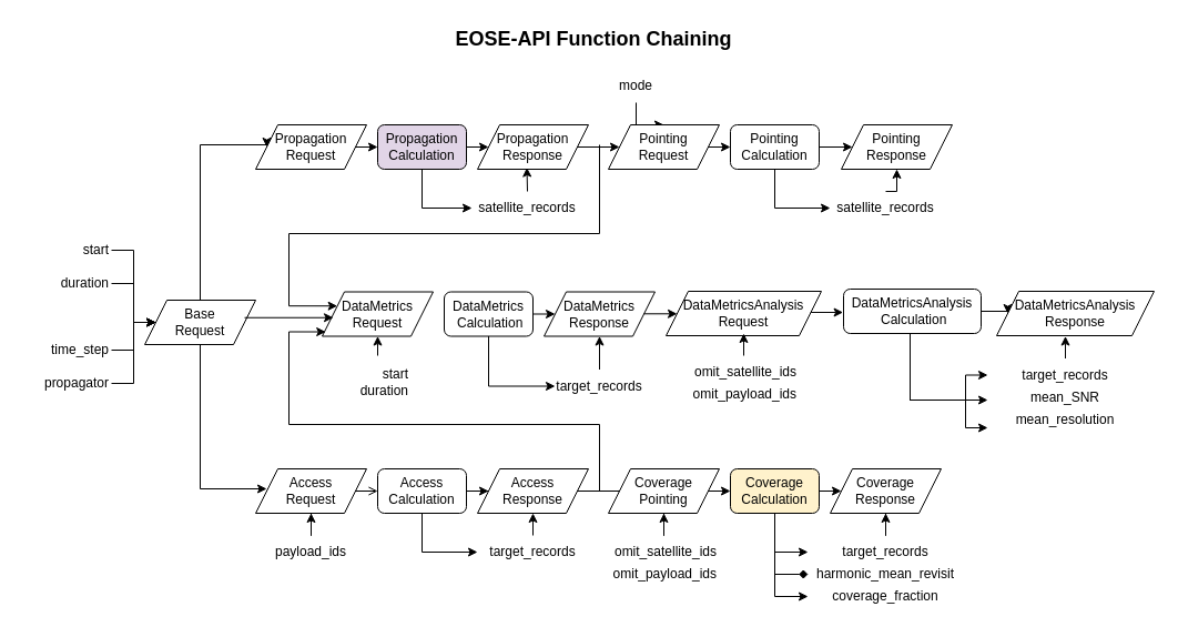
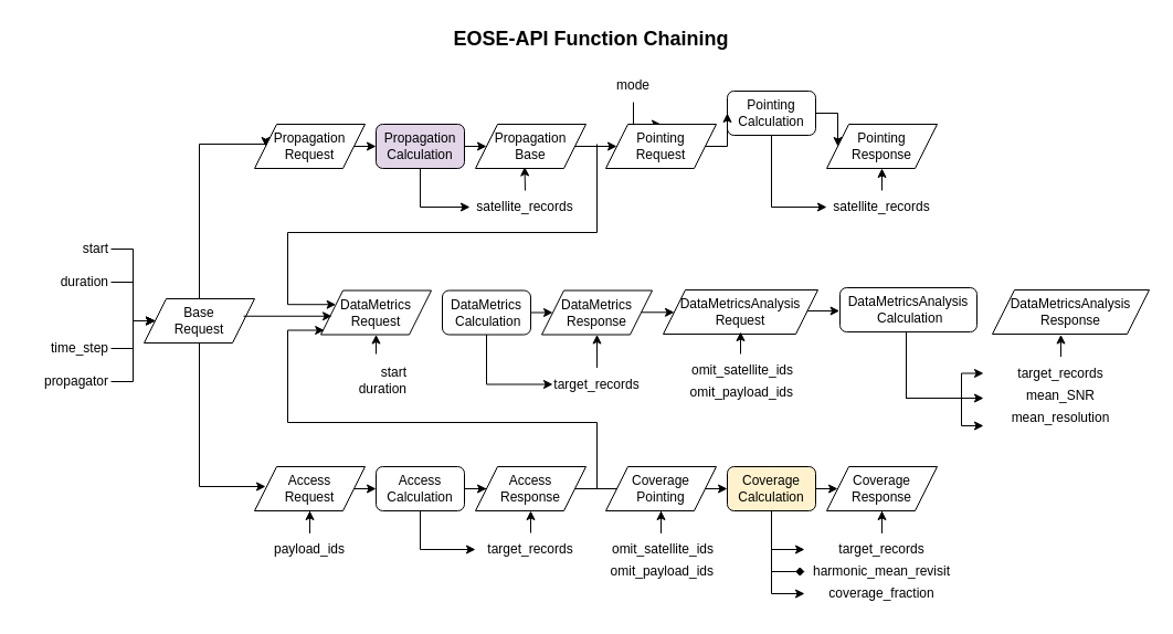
  <mxCell id="0" />
  <mxCell id="1" parent="0" />
  <mxCell id="2" style="edgeStyle=orthogonalEdgeStyle;rounded=0;orthogonalLoop=1;jettySize=auto;html=1;entryX=0;entryY=0.5;entryDx=0;entryDy=0;exitX=0.5;exitY=1;exitDx=0;exitDy=0;" parent="1" source="3" target="19" edge="1"><mxGeometry relative="1" as="geometry"><Array as="points"><mxPoint x="380" y="187" /></Array></mxGeometry></mxCell>
  <mxCell id="3" value="Propagation Calculation" style="rounded=1;whiteSpace=wrap;html=1;fillColor=#e1d5e7;" parent="1" vertex="1"><mxGeometry x="340" y="112" width="80" height="40" as="geometry" /></mxCell>
  <mxCell id="4" style="edgeStyle=orthogonalEdgeStyle;rounded=0;orthogonalLoop=1;jettySize=auto;html=1;exitX=1;exitY=0.5;exitDx=0;exitDy=0;entryX=0;entryY=0.5;entryDx=0;entryDy=0;" parent="1" source="5" target="38" edge="1"><mxGeometry relative="1" as="geometry" /></mxCell>
- <mxCell id="5" value="Pointing Calculation" style="rounded=1;whiteSpace=wrap;html=1;" parent="1" vertex="1"><mxGeometry x="658" y="112" width="80" height="40" as="geometry" /></mxCell>
+ <mxCell id="5" value="Pointing Calculation" style="rounded=1;whiteSpace=wrap;html=1;" parent="1" vertex="1"><mxGeometry x="658" y="82" width="80" height="40" as="geometry" /></mxCell>
  <mxCell id="6" style="edgeStyle=orthogonalEdgeStyle;rounded=0;orthogonalLoop=1;jettySize=auto;html=1;entryX=0;entryY=0.5;entryDx=0;entryDy=0;" parent="1" source="8" target="44" edge="1"><mxGeometry relative="1" as="geometry" /></mxCell>
  <mxCell id="7" style="edgeStyle=orthogonalEdgeStyle;rounded=0;orthogonalLoop=1;jettySize=auto;html=1;exitX=0.5;exitY=1;exitDx=0;exitDy=0;entryX=0;entryY=0.5;entryDx=0;entryDy=0;" parent="1" source="8" target="24" edge="1"><mxGeometry relative="1" as="geometry" /></mxCell>
  <mxCell id="8" value="Access Calculation" style="rounded=1;whiteSpace=wrap;html=1;" parent="1" vertex="1"><mxGeometry x="340" y="422" width="80" height="40" as="geometry" /></mxCell>
  <mxCell id="9" style="edgeStyle=orthogonalEdgeStyle;rounded=0;orthogonalLoop=1;jettySize=auto;html=1;exitX=1;exitY=0.5;exitDx=0;exitDy=0;entryX=0;entryY=0.5;entryDx=0;entryDy=0;" parent="1" source="10" target="49" edge="1"><mxGeometry relative="1" as="geometry" /></mxCell>
  <mxCell id="10" value="Coverage Calculation" style="rounded=1;whiteSpace=wrap;html=1;fillColor=#fff2cc;" parent="1" vertex="1"><mxGeometry x="658" y="422" width="80" height="40" as="geometry" /></mxCell>
  <mxCell id="11" value="start" style="text;html=1;align=right;verticalAlign=middle;whiteSpace=wrap;rounded=0;" parent="1" vertex="1"><mxGeometry x="20" y="210" width="80" height="30" as="geometry" /></mxCell>
  <mxCell id="12" value="duration" style="text;html=1;align=right;verticalAlign=middle;whiteSpace=wrap;rounded=0;" parent="1" vertex="1"><mxGeometry x="20" y="240" width="80" height="30" as="geometry" /></mxCell>
  <mxCell id="13" value="time_step" style="text;html=1;align=right;verticalAlign=middle;whiteSpace=wrap;rounded=0;" parent="1" vertex="1"><mxGeometry x="20" y="300" width="80" height="30" as="geometry" /></mxCell>
  <mxCell id="14" value="propagator" style="text;html=1;align=right;verticalAlign=middle;whiteSpace=wrap;rounded=0;" parent="1" vertex="1"><mxGeometry x="20" y="330" width="80" height="30" as="geometry" /></mxCell>
  <mxCell id="15" value="" style="endArrow=classic;html=1;rounded=0;exitX=1;exitY=0.5;exitDx=0;exitDy=0;entryX=0;entryY=0.5;entryDx=0;entryDy=0;" parent="1" source="11" target="30" edge="1"><mxGeometry width="50" height="50" relative="1" as="geometry"><mxPoint x="340" y="310" as="sourcePoint" /><mxPoint x="140" y="290" as="targetPoint" /><Array as="points"><mxPoint x="120" y="225" /><mxPoint x="120" y="290" /></Array></mxGeometry></mxCell>
  <mxCell id="16" value="" style="endArrow=classic;html=1;rounded=0;exitX=1;exitY=0.5;exitDx=0;exitDy=0;entryX=0;entryY=0.5;entryDx=0;entryDy=0;" parent="1" source="12" target="30" edge="1"><mxGeometry width="50" height="50" relative="1" as="geometry"><mxPoint x="110" y="235" as="sourcePoint" /><mxPoint x="140" y="290" as="targetPoint" /><Array as="points"><mxPoint x="120" y="255" /><mxPoint x="120" y="290" /></Array></mxGeometry></mxCell>
  <mxCell id="17" value="" style="endArrow=classic;html=1;rounded=0;exitX=1;exitY=0.5;exitDx=0;exitDy=0;entryX=0;entryY=0.5;entryDx=0;entryDy=0;" parent="1" source="13" target="30" edge="1"><mxGeometry width="50" height="50" relative="1" as="geometry"><mxPoint x="110" y="295" as="sourcePoint" /><mxPoint x="140" y="290" as="targetPoint" /><Array as="points"><mxPoint x="120" y="315" /><mxPoint x="120" y="290" /></Array></mxGeometry></mxCell>
  <mxCell id="18" value="" style="endArrow=classic;html=1;rounded=0;exitX=1;exitY=0.5;exitDx=0;exitDy=0;entryX=0;entryY=0.5;entryDx=0;entryDy=0;" parent="1" source="14" target="30" edge="1"><mxGeometry width="50" height="50" relative="1" as="geometry"><mxPoint x="110" y="325" as="sourcePoint" /><mxPoint x="140" y="290" as="targetPoint" /><Array as="points"><mxPoint x="120" y="345" /><mxPoint x="120" y="290" /></Array></mxGeometry></mxCell>
  <mxCell id="19" value="satellite_records" style="text;html=1;align=center;verticalAlign=middle;whiteSpace=wrap;rounded=0;" parent="1" vertex="1"><mxGeometry x="425" y="172" width="100" height="30" as="geometry" /></mxCell>
  <mxCell id="20" value="" style="endArrow=classic;html=1;rounded=0;exitX=1;exitY=0.5;exitDx=0;exitDy=0;entryX=0;entryY=0.5;entryDx=0;entryDy=0;" parent="1" source="3" target="34" edge="1"><mxGeometry width="50" height="50" relative="1" as="geometry"><mxPoint x="510" y="172" as="sourcePoint" /><mxPoint x="560" y="122" as="targetPoint" /></mxGeometry></mxCell>
  <mxCell id="21" style="edgeStyle=orthogonalEdgeStyle;rounded=0;orthogonalLoop=1;jettySize=auto;html=1;entryX=0.5;entryY=0;entryDx=0;entryDy=0;" parent="1" source="22" target="36" edge="1"><mxGeometry relative="1" as="geometry" /></mxCell>
  <mxCell id="22" value="mode" style="text;html=1;align=center;verticalAlign=middle;whiteSpace=wrap;rounded=0;" parent="1" vertex="1"><mxGeometry x="543" y="62" width="60" height="30" as="geometry" /></mxCell>
  <mxCell id="23" style="edgeStyle=orthogonalEdgeStyle;rounded=0;orthogonalLoop=1;jettySize=auto;html=1;exitX=0.5;exitY=0;exitDx=0;exitDy=0;entryX=0.5;entryY=1;entryDx=0;entryDy=0;" parent="1" source="24" target="44" edge="1"><mxGeometry relative="1" as="geometry" /></mxCell>
  <mxCell id="24" value="target_records" style="text;html=1;align=center;verticalAlign=middle;whiteSpace=wrap;rounded=0;" parent="1" vertex="1"><mxGeometry x="430" y="482" width="100" height="30" as="geometry" /></mxCell>
  <mxCell id="25" value="" style="endArrow=classic;html=1;rounded=0;exitX=1;exitY=0.5;exitDx=0;exitDy=0;entryX=0;entryY=0.5;entryDx=0;entryDy=0;" parent="1" source="44" target="10" edge="1"><mxGeometry width="50" height="50" relative="1" as="geometry"><mxPoint x="550" y="422" as="sourcePoint" /><mxPoint x="580" y="432" as="targetPoint" /></mxGeometry></mxCell>
  <mxCell id="26" style="edgeStyle=orthogonalEdgeStyle;rounded=0;orthogonalLoop=1;jettySize=auto;html=1;entryX=0.5;entryY=1;entryDx=0;entryDy=0;" parent="1" source="27" target="43" edge="1"><mxGeometry relative="1" as="geometry" /></mxCell>
  <mxCell id="27" value="payload_ids" style="text;html=1;align=center;verticalAlign=middle;whiteSpace=wrap;rounded=0;" parent="1" vertex="1"><mxGeometry x="240" y="482" width="80" height="30" as="geometry" /></mxCell>
  <mxCell id="28" style="edgeStyle=orthogonalEdgeStyle;rounded=0;orthogonalLoop=1;jettySize=auto;html=1;exitX=0.5;exitY=0;exitDx=0;exitDy=0;entryX=0;entryY=0.5;entryDx=0;entryDy=0;" parent="1" source="30" target="32" edge="1"><mxGeometry relative="1" as="geometry"><Array as="points"><mxPoint x="180" y="130" /><mxPoint x="240" y="130" /></Array></mxGeometry></mxCell>
  <mxCell id="29" style="edgeStyle=orthogonalEdgeStyle;rounded=0;orthogonalLoop=1;jettySize=auto;html=1;exitX=0.5;exitY=1;exitDx=0;exitDy=0;" parent="1" source="30" edge="1"><mxGeometry relative="1" as="geometry"><Array as="points"><mxPoint x="180" y="440" /><mxPoint x="240" y="440" /></Array><mxPoint x="240" y="440" as="targetPoint" /></mxGeometry></mxCell>
  <mxCell id="30" value="Base&lt;br&gt;Request" style="shape=parallelogram;perimeter=parallelogramPerimeter;whiteSpace=wrap;html=1;fixedSize=1;" parent="1" vertex="1"><mxGeometry x="130" y="270" width="100" height="40" as="geometry" /></mxCell>
  <mxCell id="31" style="edgeStyle=orthogonalEdgeStyle;rounded=0;orthogonalLoop=1;jettySize=auto;html=1;exitX=1;exitY=0.5;exitDx=0;exitDy=0;entryX=0;entryY=0.5;entryDx=0;entryDy=0;" parent="1" source="32" target="3" edge="1"><mxGeometry relative="1" as="geometry" /></mxCell>
  <mxCell id="32" value="Propagation&lt;br&gt;Request" style="shape=parallelogram;perimeter=parallelogramPerimeter;whiteSpace=wrap;html=1;fixedSize=1;" parent="1" vertex="1"><mxGeometry x="230" y="112" width="100" height="40" as="geometry" /></mxCell>
  <mxCell id="33" style="edgeStyle=orthogonalEdgeStyle;rounded=0;orthogonalLoop=1;jettySize=auto;html=1;exitX=1;exitY=0.5;exitDx=0;exitDy=0;entryX=0;entryY=0.5;entryDx=0;entryDy=0;" parent="1" source="34" target="36" edge="1"><mxGeometry relative="1" as="geometry"><mxPoint x="570" y="132.241" as="targetPoint" /><Array as="points" /></mxGeometry></mxCell>
- <mxCell id="34" value="Propagation&lt;br&gt;Response" style="shape=parallelogram;perimeter=parallelogramPerimeter;whiteSpace=wrap;html=1;fixedSize=1;" parent="1" vertex="1"><mxGeometry x="430" y="112" width="100" height="40" as="geometry" /></mxCell>
+ <mxCell id="34" value="Propagation&lt;br&gt;Base" style="shape=parallelogram;perimeter=parallelogramPerimeter;whiteSpace=wrap;html=1;fixedSize=1;" parent="1" vertex="1"><mxGeometry x="430" y="112" width="100" height="40" as="geometry" /></mxCell>
  <mxCell id="35" style="edgeStyle=orthogonalEdgeStyle;rounded=0;orthogonalLoop=1;jettySize=auto;html=1;exitX=1;exitY=0.5;exitDx=0;exitDy=0;entryX=0;entryY=0.5;entryDx=0;entryDy=0;" parent="1" source="36" target="5" edge="1"><mxGeometry relative="1" as="geometry" /></mxCell>
  <mxCell id="36" value="Pointing&lt;br&gt;Request" style="shape=parallelogram;perimeter=parallelogramPerimeter;whiteSpace=wrap;html=1;fixedSize=1;" parent="1" vertex="1"><mxGeometry x="548" y="112" width="100" height="40" as="geometry" /></mxCell>
  <mxCell id="37" style="edgeStyle=orthogonalEdgeStyle;rounded=0;orthogonalLoop=1;jettySize=auto;html=1;exitX=0.5;exitY=0;exitDx=0;exitDy=0;entryX=0.445;entryY=0.963;entryDx=0;entryDy=0;entryPerimeter=0;" parent="1" source="19" target="34" edge="1"><mxGeometry relative="1" as="geometry" /></mxCell>
- <mxCell id="38" value="Pointing&lt;br&gt;&lt;div&gt;Response&lt;/div&gt;" style="shape=parallelogram;perimeter=parallelogramPerimeter;whiteSpace=wrap;html=1;fixedSize=1;" parent="1" vertex="1"><mxGeometry x="758" y="112" width="100" height="40" as="geometry" /></mxCell>
+ <mxCell id="38" value="Pointing&lt;br&gt;&lt;div&gt;Response&lt;/div&gt;" style="shape=parallelogram;perimeter=parallelogramPerimeter;whiteSpace=wrap;html=1;fixedSize=1;" parent="1" vertex="1"><mxGeometry x="748" y="112" width="100" height="40" as="geometry" /></mxCell>
  <mxCell id="39" style="edgeStyle=orthogonalEdgeStyle;rounded=0;orthogonalLoop=1;jettySize=auto;html=1;entryX=0;entryY=0.5;entryDx=0;entryDy=0;exitX=0.5;exitY=1;exitDx=0;exitDy=0;" parent="1" source="5" edge="1"><mxGeometry relative="1" as="geometry"><mxPoint x="678" y="152" as="sourcePoint" /><mxPoint x="748" y="187" as="targetPoint" /><Array as="points"><mxPoint x="698" y="187" /></Array></mxGeometry></mxCell>
  <mxCell id="40" style="edgeStyle=orthogonalEdgeStyle;rounded=0;orthogonalLoop=1;jettySize=auto;html=1;exitX=0.5;exitY=0;exitDx=0;exitDy=0;entryX=0.5;entryY=1;entryDx=0;entryDy=0;" parent="1" target="38" edge="1"><mxGeometry relative="1" as="geometry"><mxPoint x="773" y="151" as="targetPoint" /><mxPoint x="798" y="172" as="sourcePoint" /></mxGeometry></mxCell>
  <mxCell id="41" value="satellite_records" style="text;html=1;align=center;verticalAlign=middle;whiteSpace=wrap;rounded=0;" parent="1" vertex="1"><mxGeometry x="748" y="172" width="100" height="30" as="geometry" /></mxCell>
- <mxCell id="42" style="edgeStyle=orthogonalEdgeStyle;rounded=0;orthogonalLoop=1;jettySize=auto;html=1;exitX=1;exitY=0.5;exitDx=0;exitDy=0;entryX=0;entryY=0.5;entryDx=0;entryDy=0;endArrow=open;" parent="1" source="43" target="8" edge="1"><mxGeometry relative="1" as="geometry" /></mxCell>
+ <mxCell id="42" style="edgeStyle=orthogonalEdgeStyle;rounded=0;orthogonalLoop=1;jettySize=auto;html=1;exitX=1;exitY=0.5;exitDx=0;exitDy=0;entryX=0;entryY=0.5;entryDx=0;entryDy=0;" parent="1" source="43" target="8" edge="1"><mxGeometry relative="1" as="geometry" /></mxCell>
  <mxCell id="43" value="Access&lt;br&gt;Request" style="shape=parallelogram;perimeter=parallelogramPerimeter;whiteSpace=wrap;html=1;fixedSize=1;" parent="1" vertex="1"><mxGeometry x="230" y="422" width="100" height="40" as="geometry" /></mxCell>
  <mxCell id="44" value="Access&lt;br&gt;Response" style="shape=parallelogram;perimeter=parallelogramPerimeter;whiteSpace=wrap;html=1;fixedSize=1;" parent="1" vertex="1"><mxGeometry x="430" y="422" width="100" height="40" as="geometry" /></mxCell>
  <mxCell id="45" value="Coverage&lt;br&gt;Pointing" style="shape=parallelogram;perimeter=parallelogramPerimeter;whiteSpace=wrap;html=1;fixedSize=1;" parent="1" vertex="1"><mxGeometry x="548" y="422" width="100" height="40" as="geometry" /></mxCell>
  <mxCell id="46" style="edgeStyle=orthogonalEdgeStyle;rounded=0;orthogonalLoop=1;jettySize=auto;html=1;entryX=0.5;entryY=1;entryDx=0;entryDy=0;" parent="1" source="47" target="45" edge="1"><mxGeometry relative="1" as="geometry" /></mxCell>
  <mxCell id="47" value="omit_satellite_ids" style="text;html=1;align=right;verticalAlign=middle;whiteSpace=wrap;rounded=0;" parent="1" vertex="1"><mxGeometry x="548" y="482" width="100" height="30" as="geometry" /></mxCell>
  <mxCell id="48" value="omit_payload_ids" style="text;html=1;align=right;verticalAlign=middle;whiteSpace=wrap;rounded=0;" parent="1" vertex="1"><mxGeometry x="548" y="502" width="100" height="30" as="geometry" /></mxCell>
  <mxCell id="49" value="Coverage&lt;br&gt;Response" style="shape=parallelogram;perimeter=parallelogramPerimeter;whiteSpace=wrap;html=1;fixedSize=1;" parent="1" vertex="1"><mxGeometry x="748" y="422" width="100" height="40" as="geometry" /></mxCell>
  <mxCell id="50" style="edgeStyle=orthogonalEdgeStyle;rounded=0;orthogonalLoop=1;jettySize=auto;html=1;entryX=0;entryY=0.5;entryDx=0;entryDy=0;exitX=0.5;exitY=1;exitDx=0;exitDy=0;" parent="1" source="10" target="52" edge="1"><mxGeometry relative="1" as="geometry"><mxPoint x="688" y="512" as="sourcePoint" /></mxGeometry></mxCell>
  <mxCell id="51" style="edgeStyle=orthogonalEdgeStyle;rounded=0;orthogonalLoop=1;jettySize=auto;html=1;entryX=0.5;entryY=1;entryDx=0;entryDy=0;" parent="1" source="52" target="49" edge="1"><mxGeometry relative="1" as="geometry" /></mxCell>
  <mxCell id="52" value="target_records" style="text;html=1;align=center;verticalAlign=middle;whiteSpace=wrap;rounded=0;" parent="1" vertex="1"><mxGeometry x="728" y="482" width="140" height="30" as="geometry" /></mxCell>
  <mxCell id="53" value="harmonic_mean_revisit" style="text;html=1;align=center;verticalAlign=middle;whiteSpace=wrap;rounded=0;" parent="1" vertex="1"><mxGeometry x="728" y="502" width="140" height="30" as="geometry" /></mxCell>
  <mxCell id="54" value="coverage_fraction" style="text;html=1;align=center;verticalAlign=middle;whiteSpace=wrap;rounded=0;" parent="1" vertex="1"><mxGeometry x="728" y="522" width="140" height="30" as="geometry" /></mxCell>
  <mxCell id="55" style="edgeStyle=orthogonalEdgeStyle;rounded=0;orthogonalLoop=1;jettySize=auto;html=1;exitX=0.5;exitY=1;exitDx=0;exitDy=0;entryX=0;entryY=0.5;entryDx=0;entryDy=0;endArrow=diamond;" parent="1" source="10" target="53" edge="1"><mxGeometry relative="1" as="geometry"><mxPoint x="708" y="472" as="sourcePoint" /><mxPoint x="708" y="522" as="targetPoint" /></mxGeometry></mxCell>
  <mxCell id="56" style="edgeStyle=orthogonalEdgeStyle;rounded=0;orthogonalLoop=1;jettySize=auto;html=1;exitX=0.5;exitY=1;exitDx=0;exitDy=0;entryX=0;entryY=0.5;entryDx=0;entryDy=0;" parent="1" source="10" target="54" edge="1"><mxGeometry relative="1" as="geometry"><mxPoint x="708" y="472" as="sourcePoint" /><mxPoint x="738" y="527" as="targetPoint" /></mxGeometry></mxCell>
  <mxCell id="57" style="edgeStyle=orthogonalEdgeStyle;rounded=0;orthogonalLoop=1;jettySize=auto;html=1;exitX=1;exitY=0.5;exitDx=0;exitDy=0;entryX=0;entryY=0.5;entryDx=0;entryDy=0;" parent="1" source="58" target="63" edge="1"><mxGeometry relative="1" as="geometry" /></mxCell>
  <mxCell id="58" value="DataMetrics&lt;div&gt;&amp;nbsp;Calculation&lt;/div&gt;" style="rounded=1;whiteSpace=wrap;html=1;" parent="1" vertex="1"><mxGeometry x="400" y="262.5" width="80" height="40" as="geometry" /></mxCell>
  <mxCell id="59" value="DataMetrics&lt;br&gt;Request" style="shape=parallelogram;perimeter=parallelogramPerimeter;whiteSpace=wrap;html=1;fixedSize=1;" parent="1" vertex="1"><mxGeometry x="290" y="262.5" width="100" height="40" as="geometry" /></mxCell>
  <mxCell id="60" style="edgeStyle=orthogonalEdgeStyle;rounded=0;orthogonalLoop=1;jettySize=auto;html=1;entryX=0.5;entryY=1;entryDx=0;entryDy=0;" parent="1" edge="1"><mxGeometry relative="1" as="geometry"><mxPoint x="340" y="320" as="sourcePoint" /><mxPoint x="340" y="302.5" as="targetPoint" /></mxGeometry></mxCell>
  <mxCell id="61" value="start" style="text;html=1;align=right;verticalAlign=middle;whiteSpace=wrap;rounded=0;" parent="1" vertex="1"><mxGeometry x="310.5" y="322" width="59" height="30" as="geometry" /></mxCell>
  <mxCell id="62" value="duration" style="text;html=1;align=right;verticalAlign=middle;whiteSpace=wrap;rounded=0;" parent="1" vertex="1"><mxGeometry x="310.5" y="337" width="59" height="30" as="geometry" /></mxCell>
  <mxCell id="63" value="DataMetrics Response" style="shape=parallelogram;perimeter=parallelogramPerimeter;whiteSpace=wrap;html=1;fixedSize=1;" parent="1" vertex="1"><mxGeometry x="490" y="262.5" width="100" height="40" as="geometry" /></mxCell>
  <mxCell id="64" style="edgeStyle=orthogonalEdgeStyle;rounded=0;orthogonalLoop=1;jettySize=auto;html=1;entryX=0;entryY=0.5;entryDx=0;entryDy=0;exitX=0.5;exitY=1;exitDx=0;exitDy=0;" parent="1" source="58" target="66" edge="1"><mxGeometry relative="1" as="geometry"><mxPoint x="430" y="352.5" as="sourcePoint" /></mxGeometry></mxCell>
  <mxCell id="65" style="edgeStyle=orthogonalEdgeStyle;rounded=0;orthogonalLoop=1;jettySize=auto;html=1;entryX=0.5;entryY=1;entryDx=0;entryDy=0;" parent="1" source="66" target="63" edge="1"><mxGeometry relative="1" as="geometry" /></mxCell>
  <mxCell id="66" value="target_records" style="text;html=1;align=center;verticalAlign=middle;whiteSpace=wrap;rounded=0;" parent="1" vertex="1"><mxGeometry x="500" y="332.5" width="80" height="30" as="geometry" /></mxCell>
  <mxCell id="67" style="edgeStyle=orthogonalEdgeStyle;rounded=0;orthogonalLoop=1;jettySize=auto;html=1;entryX=0;entryY=0.25;entryDx=0;entryDy=0;" parent="1" target="59" edge="1"><mxGeometry relative="1" as="geometry"><mxPoint x="550" y="142" as="targetPoint" /><Array as="points"><mxPoint x="540" y="210" /><mxPoint x="260" y="210" /><mxPoint x="260" y="275" /></Array><mxPoint x="540" y="130" as="sourcePoint" /></mxGeometry></mxCell>
  <mxCell id="68" style="edgeStyle=orthogonalEdgeStyle;rounded=0;orthogonalLoop=1;jettySize=auto;html=1;entryX=0.032;entryY=0.901;entryDx=0;entryDy=0;entryPerimeter=0;" parent="1" target="59" edge="1"><mxGeometry relative="1" as="geometry"><mxPoint x="540" y="442" as="sourcePoint" /><mxPoint x="290" y="302.02" as="targetPoint" /><Array as="points"><mxPoint x="540" y="382" /><mxPoint x="260" y="382" /><mxPoint x="260" y="299" /></Array></mxGeometry></mxCell>
  <mxCell id="69" style="edgeStyle=orthogonalEdgeStyle;rounded=0;orthogonalLoop=1;jettySize=auto;html=1;" parent="1" edge="1"><mxGeometry relative="1" as="geometry"><mxPoint x="220" y="285.76" as="sourcePoint" /><mxPoint x="300" y="285.76" as="targetPoint" /></mxGeometry></mxCell>
- <mxCell id="70" style="edgeStyle=orthogonalEdgeStyle;rounded=0;orthogonalLoop=1;jettySize=auto;html=1;exitX=1;exitY=0.5;exitDx=0;exitDy=0;entryX=0;entryY=0.5;entryDx=0;entryDy=0;" parent="1" source="71" target="74" edge="1"><mxGeometry relative="1" as="geometry" /></mxCell>
  <mxCell id="71" value="DataMetricsAnalysis&lt;div&gt;&amp;nbsp;Calculation&lt;/div&gt;" style="rounded=1;whiteSpace=wrap;html=1;" parent="1" vertex="1"><mxGeometry x="760" y="260" width="124" height="40" as="geometry" /></mxCell>
  <mxCell id="72" style="edgeStyle=orthogonalEdgeStyle;rounded=0;orthogonalLoop=1;jettySize=auto;html=1;exitX=1;exitY=0.5;exitDx=0;exitDy=0;entryX=-0.003;entryY=0.523;entryDx=0;entryDy=0;entryPerimeter=0;" parent="1" target="71" edge="1"><mxGeometry relative="1" as="geometry"><mxPoint x="728" y="281" as="sourcePoint" /><mxPoint x="758" y="279" as="targetPoint" /></mxGeometry></mxCell>
  <mxCell id="73" value="DataMetricsAnalysis&lt;br&gt;Request" style="shape=parallelogram;perimeter=parallelogramPerimeter;whiteSpace=wrap;html=1;fixedSize=1;" parent="1" vertex="1"><mxGeometry x="600" y="262" width="140" height="40" as="geometry" /></mxCell>
  <mxCell id="74" value="DataMetricsAnalysis&lt;div&gt;&lt;div&gt;Response&lt;/div&gt;&lt;/div&gt;" style="shape=parallelogram;perimeter=parallelogramPerimeter;whiteSpace=wrap;html=1;fixedSize=1;" parent="1" vertex="1"><mxGeometry x="898" y="262" width="142" height="40" as="geometry" /></mxCell>
  <mxCell id="75" style="edgeStyle=orthogonalEdgeStyle;rounded=0;orthogonalLoop=1;jettySize=auto;html=1;exitX=1;exitY=0.5;exitDx=0;exitDy=0;entryX=0;entryY=0.5;entryDx=0;entryDy=0;" parent="1" target="73" edge="1"><mxGeometry relative="1" as="geometry"><mxPoint x="580" y="282.3" as="sourcePoint" /><mxPoint x="600" y="282.3" as="targetPoint" /></mxGeometry></mxCell>
  <mxCell id="76" style="edgeStyle=orthogonalEdgeStyle;rounded=0;orthogonalLoop=1;jettySize=auto;html=1;entryX=0.5;entryY=1;entryDx=0;entryDy=0;" parent="1" source="77" edge="1"><mxGeometry relative="1" as="geometry"><mxPoint x="670" y="300" as="targetPoint" /></mxGeometry></mxCell>
  <mxCell id="77" value="omit_satellite_ids" style="text;html=1;align=right;verticalAlign=middle;whiteSpace=wrap;rounded=0;" parent="1" vertex="1"><mxGeometry x="620" y="320" width="100" height="30" as="geometry" /></mxCell>
  <mxCell id="78" value="omit_payload_ids" style="text;html=1;align=right;verticalAlign=middle;whiteSpace=wrap;rounded=0;" parent="1" vertex="1"><mxGeometry x="620" y="340" width="100" height="30" as="geometry" /></mxCell>
  <mxCell id="79" style="edgeStyle=orthogonalEdgeStyle;rounded=0;orthogonalLoop=1;jettySize=auto;html=1;entryX=0;entryY=0.5;entryDx=0;entryDy=0;" parent="1" target="81" edge="1"><mxGeometry relative="1" as="geometry"><mxPoint x="820" y="300" as="sourcePoint" /><Array as="points"><mxPoint x="820" y="360" /><mxPoint x="870" y="360" /><mxPoint x="870" y="338" /></Array></mxGeometry></mxCell>
  <mxCell id="80" style="edgeStyle=orthogonalEdgeStyle;rounded=0;orthogonalLoop=1;jettySize=auto;html=1;entryX=0.5;entryY=1;entryDx=0;entryDy=0;" parent="1" source="81" edge="1"><mxGeometry relative="1" as="geometry"><mxPoint x="960" y="302.5" as="targetPoint" /></mxGeometry></mxCell>
  <mxCell id="81" value="target_records" style="text;html=1;align=center;verticalAlign=middle;whiteSpace=wrap;rounded=0;" parent="1" vertex="1"><mxGeometry x="890" y="322.5" width="140" height="30" as="geometry" /></mxCell>
  <mxCell id="82" value="mean_SNR" style="text;html=1;align=center;verticalAlign=middle;whiteSpace=wrap;rounded=0;" parent="1" vertex="1"><mxGeometry x="890" y="342.5" width="140" height="30" as="geometry" /></mxCell>
  <mxCell id="83" value="mean_resolution" style="text;html=1;align=center;verticalAlign=middle;whiteSpace=wrap;rounded=0;" parent="1" vertex="1"><mxGeometry x="890" y="362.5" width="140" height="30" as="geometry" /></mxCell>
  <mxCell id="84" style="edgeStyle=orthogonalEdgeStyle;rounded=0;orthogonalLoop=1;jettySize=auto;html=1;" parent="1" edge="1"><mxGeometry relative="1" as="geometry"><mxPoint x="820" y="300" as="sourcePoint" /><mxPoint x="890" y="360" as="targetPoint" /><Array as="points"><mxPoint x="820" y="360" /><mxPoint x="890" y="360" /></Array></mxGeometry></mxCell>
  <mxCell id="85" style="edgeStyle=orthogonalEdgeStyle;rounded=0;orthogonalLoop=1;jettySize=auto;html=1;entryX=0;entryY=0.75;entryDx=0;entryDy=0;exitX=0.5;exitY=1;exitDx=0;exitDy=0;" parent="1" source="71" target="83" edge="1"><mxGeometry relative="1" as="geometry"><mxPoint x="810" y="300" as="sourcePoint" /><mxPoint x="900" y="367.5" as="targetPoint" /><Array as="points"><mxPoint x="820" y="300" /><mxPoint x="820" y="360" /><mxPoint x="870" y="360" /><mxPoint x="870" y="385" /></Array></mxGeometry></mxCell>
  <mxCell id="86" value="&lt;b&gt;&lt;font style=&quot;font-size: 18px;&quot;&gt;EOSE-API Function Chaining&lt;/font&gt;&lt;/b&gt;" style="text;html=1;align=center;verticalAlign=middle;whiteSpace=wrap;rounded=0;" parent="1" vertex="1"><mxGeometry x="380" y="20" width="310" height="30" as="geometry" /></mxCell>
